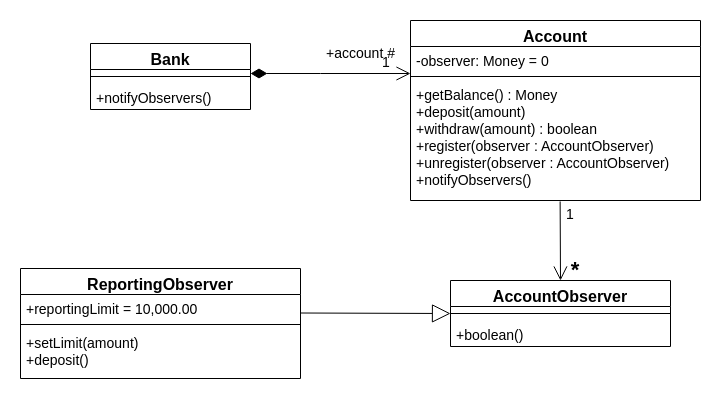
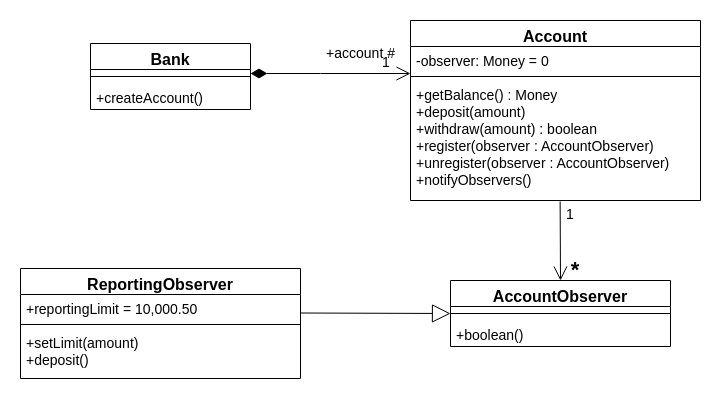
  <mxCell id="0" />
  <mxCell id="1" parent="0" />
  <mxCell id="2" value="Bank" style="swimlane;fontStyle=1;align=center;verticalAlign=top;childLayout=stackLayout;horizontal=1;startSize=26;horizontalStack=0;resizeParent=1;resizeParentMax=0;resizeLast=0;collapsible=1;marginBottom=0;fontSize=16;" vertex="1" parent="1"><mxGeometry x="90" y="43" width="160" height="66" as="geometry" /></mxCell>
  <mxCell id="3" value="" style="line;strokeWidth=1;fillColor=none;align=left;verticalAlign=middle;spacingTop=-1;spacingLeft=3;spacingRight=3;rotatable=0;labelPosition=right;points=[];portConstraint=eastwest;" vertex="1" parent="2"><mxGeometry y="26" width="160" height="14" as="geometry" /></mxCell>
- <mxCell id="4" value="+notifyObservers()" style="text;strokeColor=none;fillColor=none;align=left;verticalAlign=top;spacingLeft=4;spacingRight=4;overflow=hidden;rotatable=0;points=[[0,0.5],[1,0.5]];portConstraint=eastwest;fontSize=14;" vertex="1" parent="2"><mxGeometry y="40" width="160" height="26" as="geometry" /></mxCell>
+ <mxCell id="4" value="+createAccount()" style="text;strokeColor=none;fillColor=none;align=left;verticalAlign=top;spacingLeft=4;spacingRight=4;overflow=hidden;rotatable=0;points=[[0,0.5],[1,0.5]];portConstraint=eastwest;fontSize=14;" vertex="1" parent="2"><mxGeometry y="40" width="160" height="26" as="geometry" /></mxCell>
  <mxCell id="5" value="1" style="endArrow=open;html=1;endSize=12;startArrow=diamondThin;startSize=14;startFill=1;edgeStyle=orthogonalEdgeStyle;align=left;verticalAlign=bottom;rounded=0;fontSize=14;" edge="1" parent="1"><mxGeometry x="0.625" relative="1" as="geometry"><mxPoint x="250" y="73" as="sourcePoint" /><mxPoint x="410" y="73" as="targetPoint" /><Array as="points"><mxPoint x="320" y="73" /><mxPoint x="320" y="73" /></Array><mxPoint as="offset" /></mxGeometry></mxCell>
  <mxCell id="6" value="+account #" style="text;html=1;align=center;verticalAlign=middle;resizable=0;points=[];autosize=1;strokeColor=none;fillColor=none;fontSize=14;" vertex="1" parent="1"><mxGeometry x="320" y="43" width="80" height="20" as="geometry" /></mxCell>
  <mxCell id="7" value="Account" style="swimlane;fontStyle=1;align=center;verticalAlign=top;childLayout=stackLayout;horizontal=1;startSize=26;horizontalStack=0;resizeParent=1;resizeParentMax=0;resizeLast=0;collapsible=1;marginBottom=0;fontSize=16;" vertex="1" parent="1"><mxGeometry x="410" y="20" width="290" height="180" as="geometry" /></mxCell>
  <mxCell id="8" value="-observer: Money = 0" style="text;strokeColor=none;fillColor=none;align=left;verticalAlign=top;spacingLeft=4;spacingRight=4;overflow=hidden;rotatable=0;points=[[0,0.5],[1,0.5]];portConstraint=eastwest;fontSize=14;" vertex="1" parent="7"><mxGeometry y="26" width="290" height="26" as="geometry" /></mxCell>
  <mxCell id="9" value="" style="line;strokeWidth=1;fillColor=none;align=left;verticalAlign=middle;spacingTop=-1;spacingLeft=3;spacingRight=3;rotatable=0;labelPosition=right;points=[];portConstraint=eastwest;fontSize=14;" vertex="1" parent="7"><mxGeometry y="52" width="290" height="8" as="geometry" /></mxCell>
  <mxCell id="10" value="+getBalance() : Money&#10;+deposit(amount)&#10;+withdraw(amount) : boolean&#10;+register(observer : AccountObserver)&#10;+unregister(observer : AccountObserver)&#10;+notifyObservers()&#10;" style="text;strokeColor=none;fillColor=none;align=left;verticalAlign=top;spacingLeft=4;spacingRight=4;overflow=hidden;rotatable=0;points=[[0,0.5],[1,0.5]];portConstraint=eastwest;fontSize=14;" vertex="1" parent="7"><mxGeometry y="60" width="290" height="120" as="geometry" /></mxCell>
  <mxCell id="11" value="AccountObserver" style="swimlane;fontStyle=1;align=center;verticalAlign=top;childLayout=stackLayout;horizontal=1;startSize=26;horizontalStack=0;resizeParent=1;resizeParentMax=0;resizeLast=0;collapsible=1;marginBottom=0;fontSize=16;" vertex="1" parent="1"><mxGeometry x="450" y="280" width="220" height="66" as="geometry" /></mxCell>
  <mxCell id="12" value="" style="line;strokeWidth=1;fillColor=none;align=left;verticalAlign=middle;spacingTop=-1;spacingLeft=3;spacingRight=3;rotatable=0;labelPosition=right;points=[];portConstraint=eastwest;" vertex="1" parent="11"><mxGeometry y="26" width="220" height="14" as="geometry" /></mxCell>
  <mxCell id="13" value="+boolean()" style="text;strokeColor=none;fillColor=none;align=left;verticalAlign=top;spacingLeft=4;spacingRight=4;overflow=hidden;rotatable=0;points=[[0,0.5],[1,0.5]];portConstraint=eastwest;fontSize=14;" vertex="1" parent="11"><mxGeometry y="40" width="220" height="26" as="geometry" /></mxCell>
  <mxCell id="14" value="ReportingObserver" style="swimlane;fontStyle=1;align=center;verticalAlign=top;childLayout=stackLayout;horizontal=1;startSize=26;horizontalStack=0;resizeParent=1;resizeParentMax=0;resizeLast=0;collapsible=1;marginBottom=0;fontSize=16;" vertex="1" parent="1"><mxGeometry x="20" y="268" width="280" height="110" as="geometry" /></mxCell>
- <mxCell id="15" value="+reportingLimit = 10,000.00" style="text;strokeColor=none;fillColor=none;align=left;verticalAlign=top;spacingLeft=4;spacingRight=4;overflow=hidden;rotatable=0;points=[[0,0.5],[1,0.5]];portConstraint=eastwest;fontSize=14;" vertex="1" parent="14"><mxGeometry y="26" width="280" height="26" as="geometry" /></mxCell>
+ <mxCell id="15" value="+reportingLimit = 10,000.50" style="text;strokeColor=none;fillColor=none;align=left;verticalAlign=top;spacingLeft=4;spacingRight=4;overflow=hidden;rotatable=0;points=[[0,0.5],[1,0.5]];portConstraint=eastwest;fontSize=14;" vertex="1" parent="14"><mxGeometry y="26" width="280" height="26" as="geometry" /></mxCell>
  <mxCell id="16" value="" style="line;strokeWidth=1;fillColor=none;align=left;verticalAlign=middle;spacingTop=-1;spacingLeft=3;spacingRight=3;rotatable=0;labelPosition=right;points=[];portConstraint=eastwest;" vertex="1" parent="14"><mxGeometry y="52" width="280" height="8" as="geometry" /></mxCell>
  <mxCell id="17" value="+setLimit(amount)&#10;+deposit()" style="text;strokeColor=none;fillColor=none;align=left;verticalAlign=top;spacingLeft=4;spacingRight=4;overflow=hidden;rotatable=0;points=[[0,0.5],[1,0.5]];portConstraint=eastwest;fontSize=14;" vertex="1" parent="14"><mxGeometry y="60" width="280" height="50" as="geometry" /></mxCell>
  <mxCell id="18" value="" style="endArrow=open;endFill=1;endSize=12;html=1;rounded=0;fontSize=14;exitX=0.516;exitY=1.008;exitDx=0;exitDy=0;exitPerimeter=0;" edge="1" parent="1" source="10"><mxGeometry width="160" relative="1" as="geometry"><mxPoint x="580" y="240" as="sourcePoint" /><mxPoint x="560" y="280" as="targetPoint" /></mxGeometry></mxCell>
  <mxCell id="19" value="" style="endArrow=block;endSize=16;endFill=0;html=1;rounded=0;fontSize=14;" edge="1" parent="1"><mxGeometry width="160" relative="1" as="geometry"><mxPoint x="300" y="312.5" as="sourcePoint" /><mxPoint x="450" y="313" as="targetPoint" /></mxGeometry></mxCell>
  <mxCell id="20" value="1" style="text;align=center;fontStyle=0;verticalAlign=middle;spacingLeft=3;spacingRight=3;strokeColor=none;rotatable=0;points=[[0,0.5],[1,0.5]];portConstraint=eastwest;fontSize=14;" vertex="1" parent="1"><mxGeometry x="530" y="200" width="80" height="26" as="geometry" /></mxCell>
  <mxCell id="21" value="*" style="text;align=center;fontStyle=1;verticalAlign=middle;spacingLeft=3;spacingRight=3;strokeColor=none;rotatable=0;points=[[0,0.5],[1,0.5]];portConstraint=eastwest;fontSize=22;" vertex="1" parent="1"><mxGeometry x="540" y="254" width="70" height="26" as="geometry" /></mxCell>
